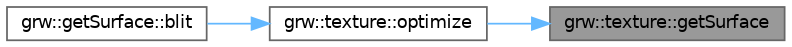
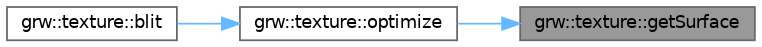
  digraph {
    rankdir=RL
    node [color=grey40 fillcolor=white fontname=Helvetica fontsize=10 shape=box style=filled]
    edge [color=steelblue1 dir=back fontname=Helvetica fontsize=10 labelfontname=Helvetica labelfontsize=10 style=solid]
    n1 [color=gray40 fillcolor=grey60 fontcolor=black height=0.2 label="grw::texture::getSurface" width=0.4]
    n2 [height=0.2 label="grw::texture::optimize" width=0.4]
-   n3 [height=0.2 label="grw::getSurface::blit" width=0.4]
+   n3 [height=0.2 label="grw::texture::blit" width=0.4]
    n1 -> n2
    n2 -> n3
  }
